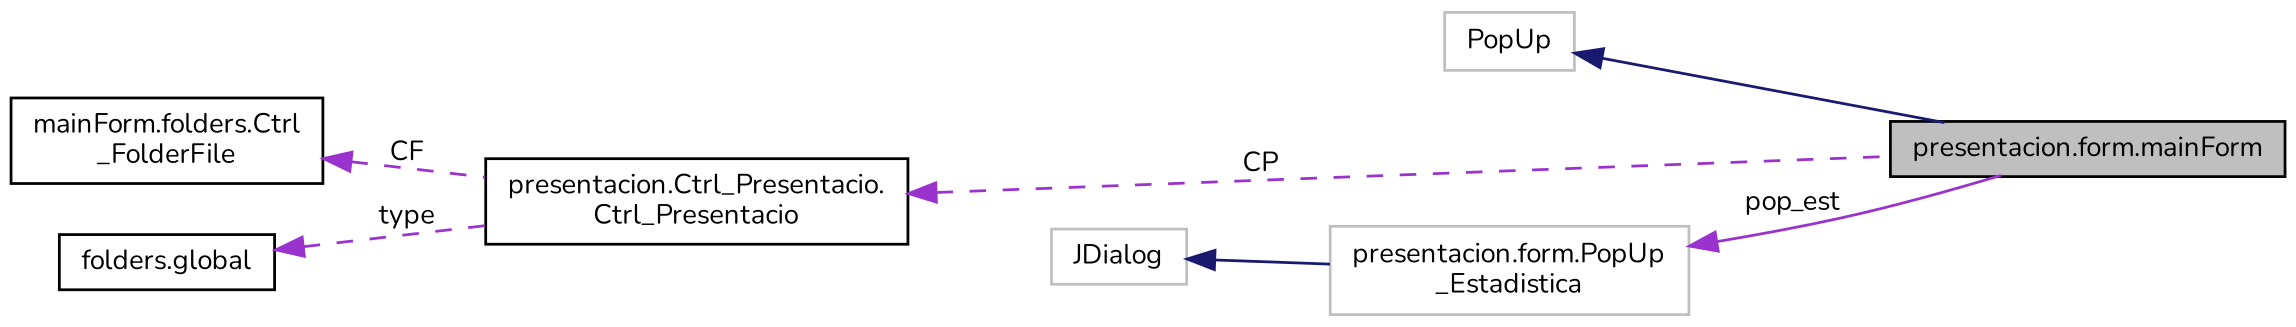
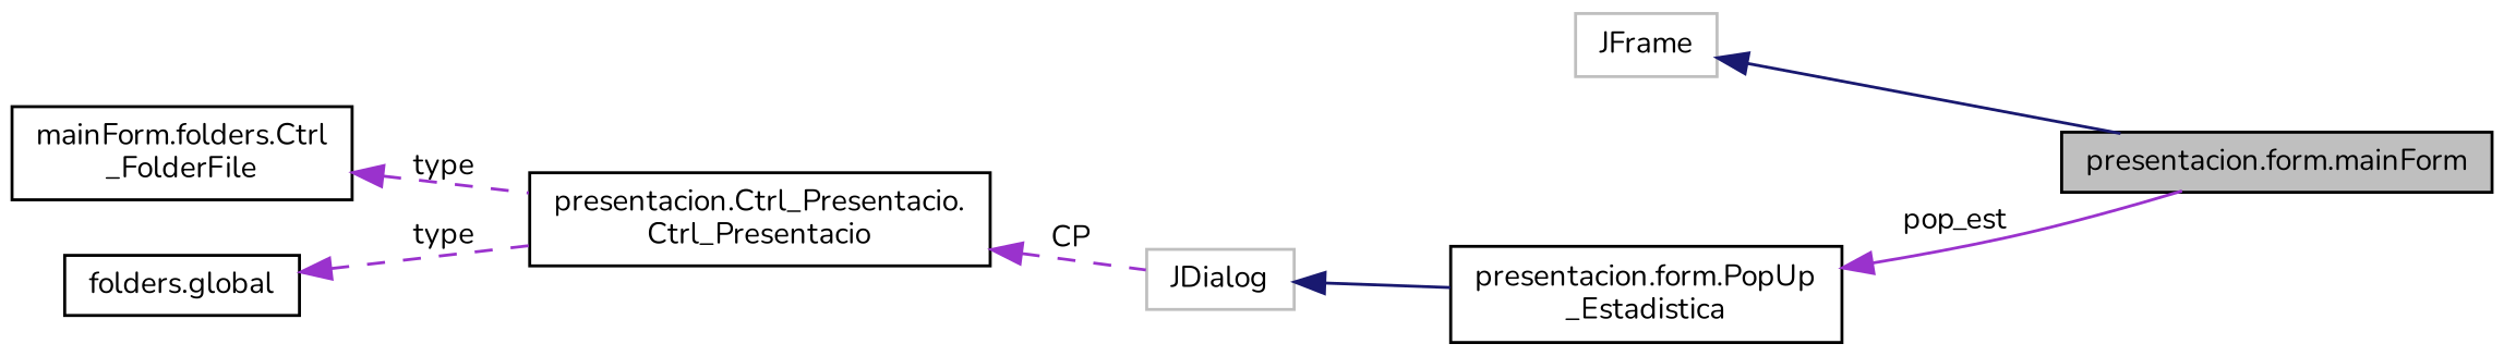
  digraph {
    fontname=Nunito
    rankdir=LR
    node [color=black fillcolor=white fontname=Nunito fontsize=10 shape=record style=filled]
    edge [color=darkorchid3 dir=back fontname=Nunito fontsize=10 labelfontname=Helvetica labelfontsize=10 style=solid]
    n1 [fillcolor=grey75 fontcolor=black height=0.2 label="presentacion.form.mainForm" width=0.4]
-   n2 [color=grey75 height=0.2 label=PopUp width=0.4]
-   n3 [color=grey75 height=0.2 label="presentacion.form.PopUp\l_Estadistica" width=0.4]
+   n2 [color=grey75 height=0.2 label=JFrame width=0.4]
+   n3 [height=0.2 label="presentacion.form.PopUp\l_Estadistica" width=0.4]
    n4 [color=grey75 height=0.2 label=JDialog width=0.4]
    n5 [height=0.2 label="presentacion.Ctrl_Presentacio.\lCtrl_Presentacio" width=0.4]
    n6 [height=0.2 label="mainForm.folders.Ctrl\l_FolderFile" width=0.4]
    n7 [height=0.2 label="folders.global" width=0.4]
    n2 -> n1 [color=midnightblue]
    n3 -> n1 [label=" pop_est"]
    n4 -> n3 [color=midnightblue]
-   n5 -> n1 [label=" CP" style=dashed]
-   n6 -> n5 [label=" CF" style=dashed]
+   n5 -> n4 [label=" CP" style=dashed]
+   n6 -> n5 [label=" type" style=dashed]
    n7 -> n5 [label=" type" style=dashed]
  }
